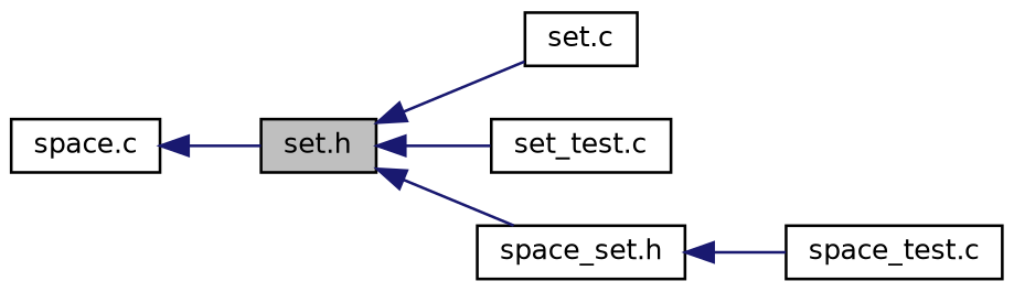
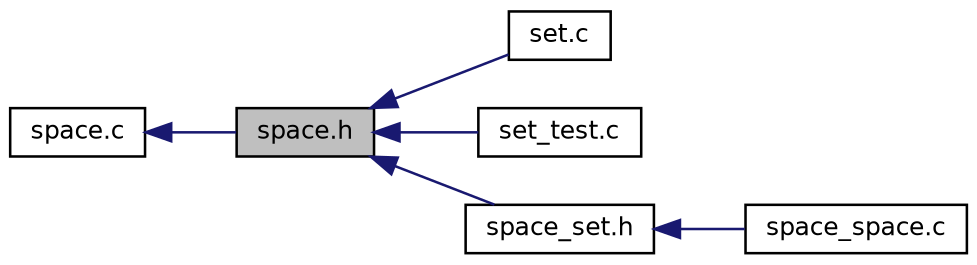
  digraph {
    rankdir=LR
    node [color=black fillcolor=white fontname=Helvetica fontsize=10 shape=record style=filled]
    edge [color=midnightblue dir=back fontname=Helvetica fontsize=10 labelfontname=Helvetica labelfontsize=10 style=solid]
-   n1 [fillcolor=grey75 fontcolor=black height=0.2 label="set.h" width=0.4]
+   n1 [fillcolor=grey75 fontcolor=black height=0.2 label="space.h" width=0.4]
    n2 [height=0.2 label="set.c" width=0.4]
    n3 [height=0.2 label="set_test.c" width=0.4]
    n4 [height=0.2 label="space_set.h" width=0.4]
    n5 [height=0.2 label="space.c" width=0.4]
-   n6 [height=0.2 label="space_test.c" width=0.4]
+   n6 [height=0.2 label="space_space.c" width=0.4]
    n1 -> n2
    n1 -> n3
    n1 -> n4
    n4 -> n6
    n5 -> n1
  }
